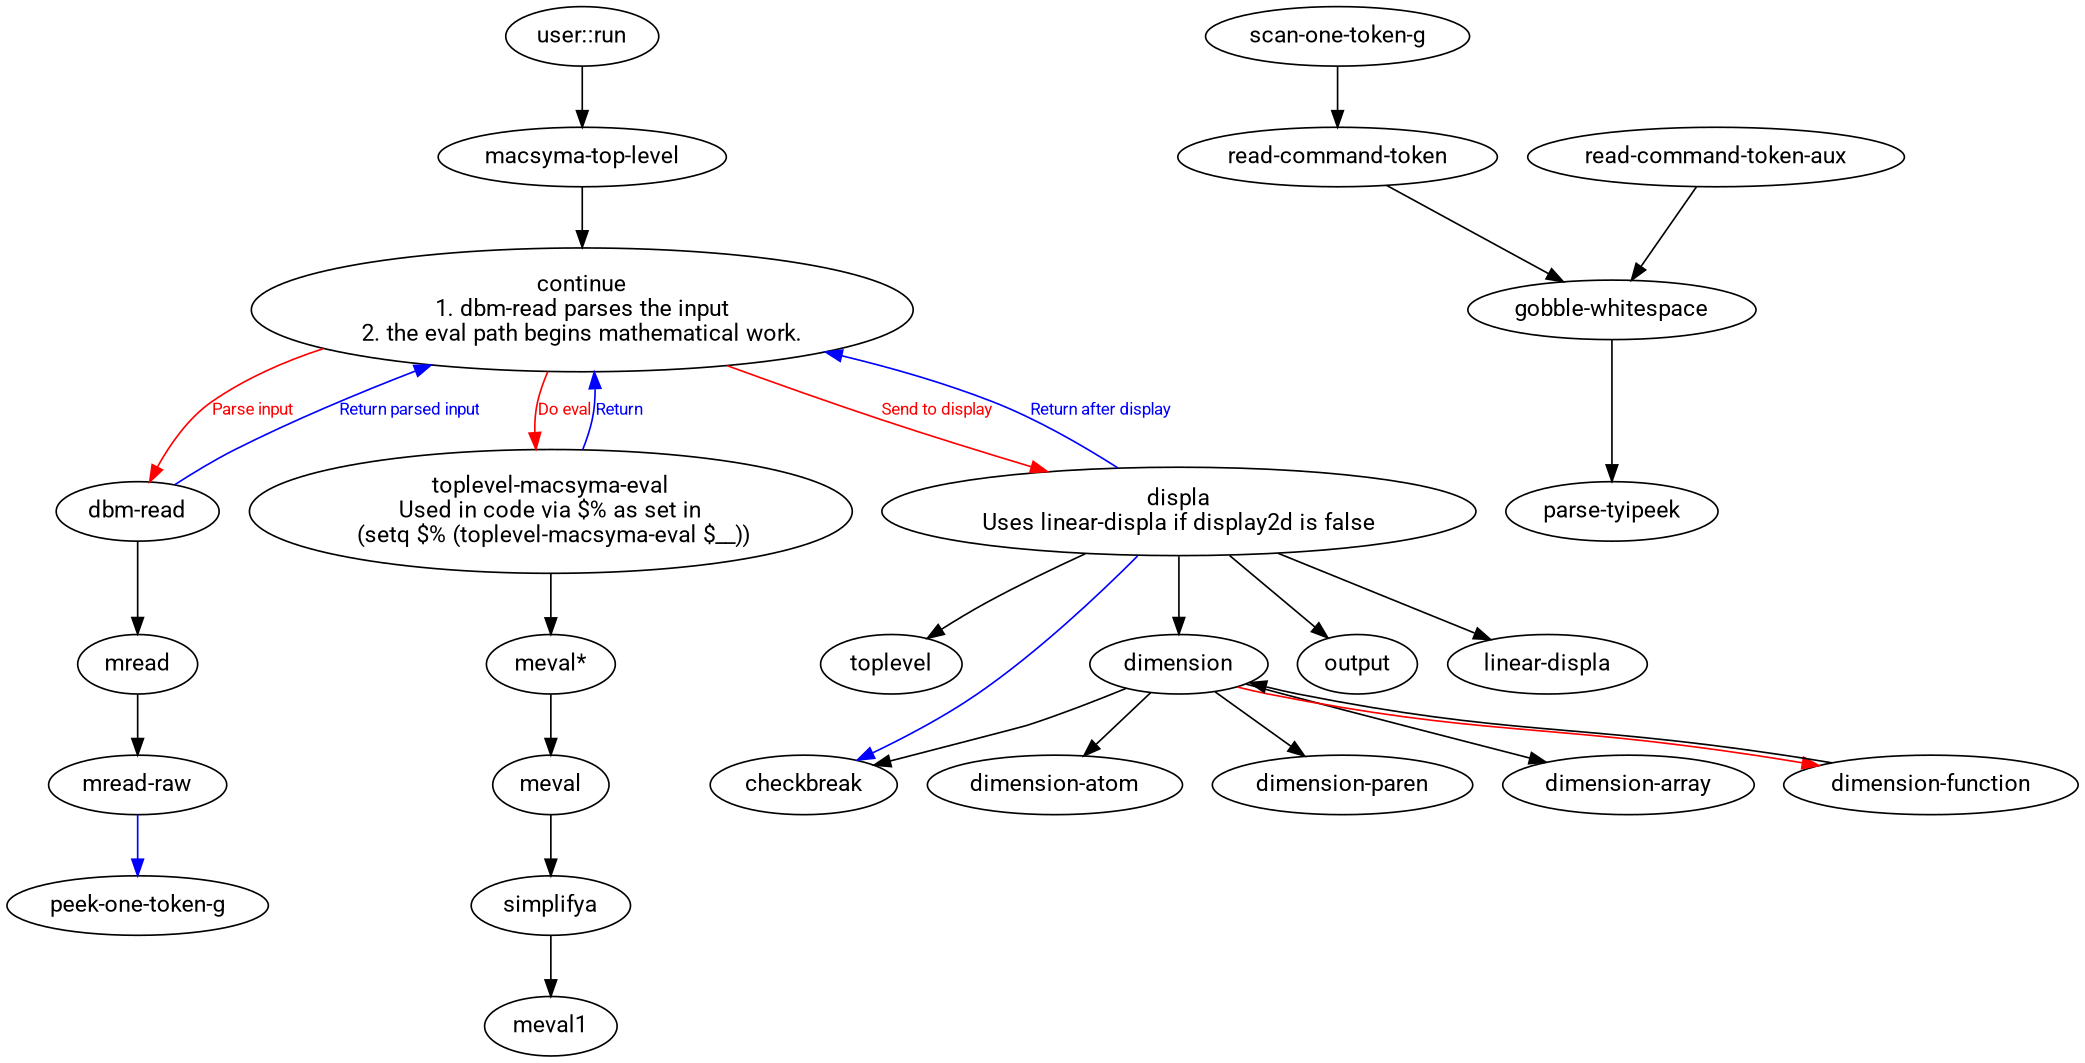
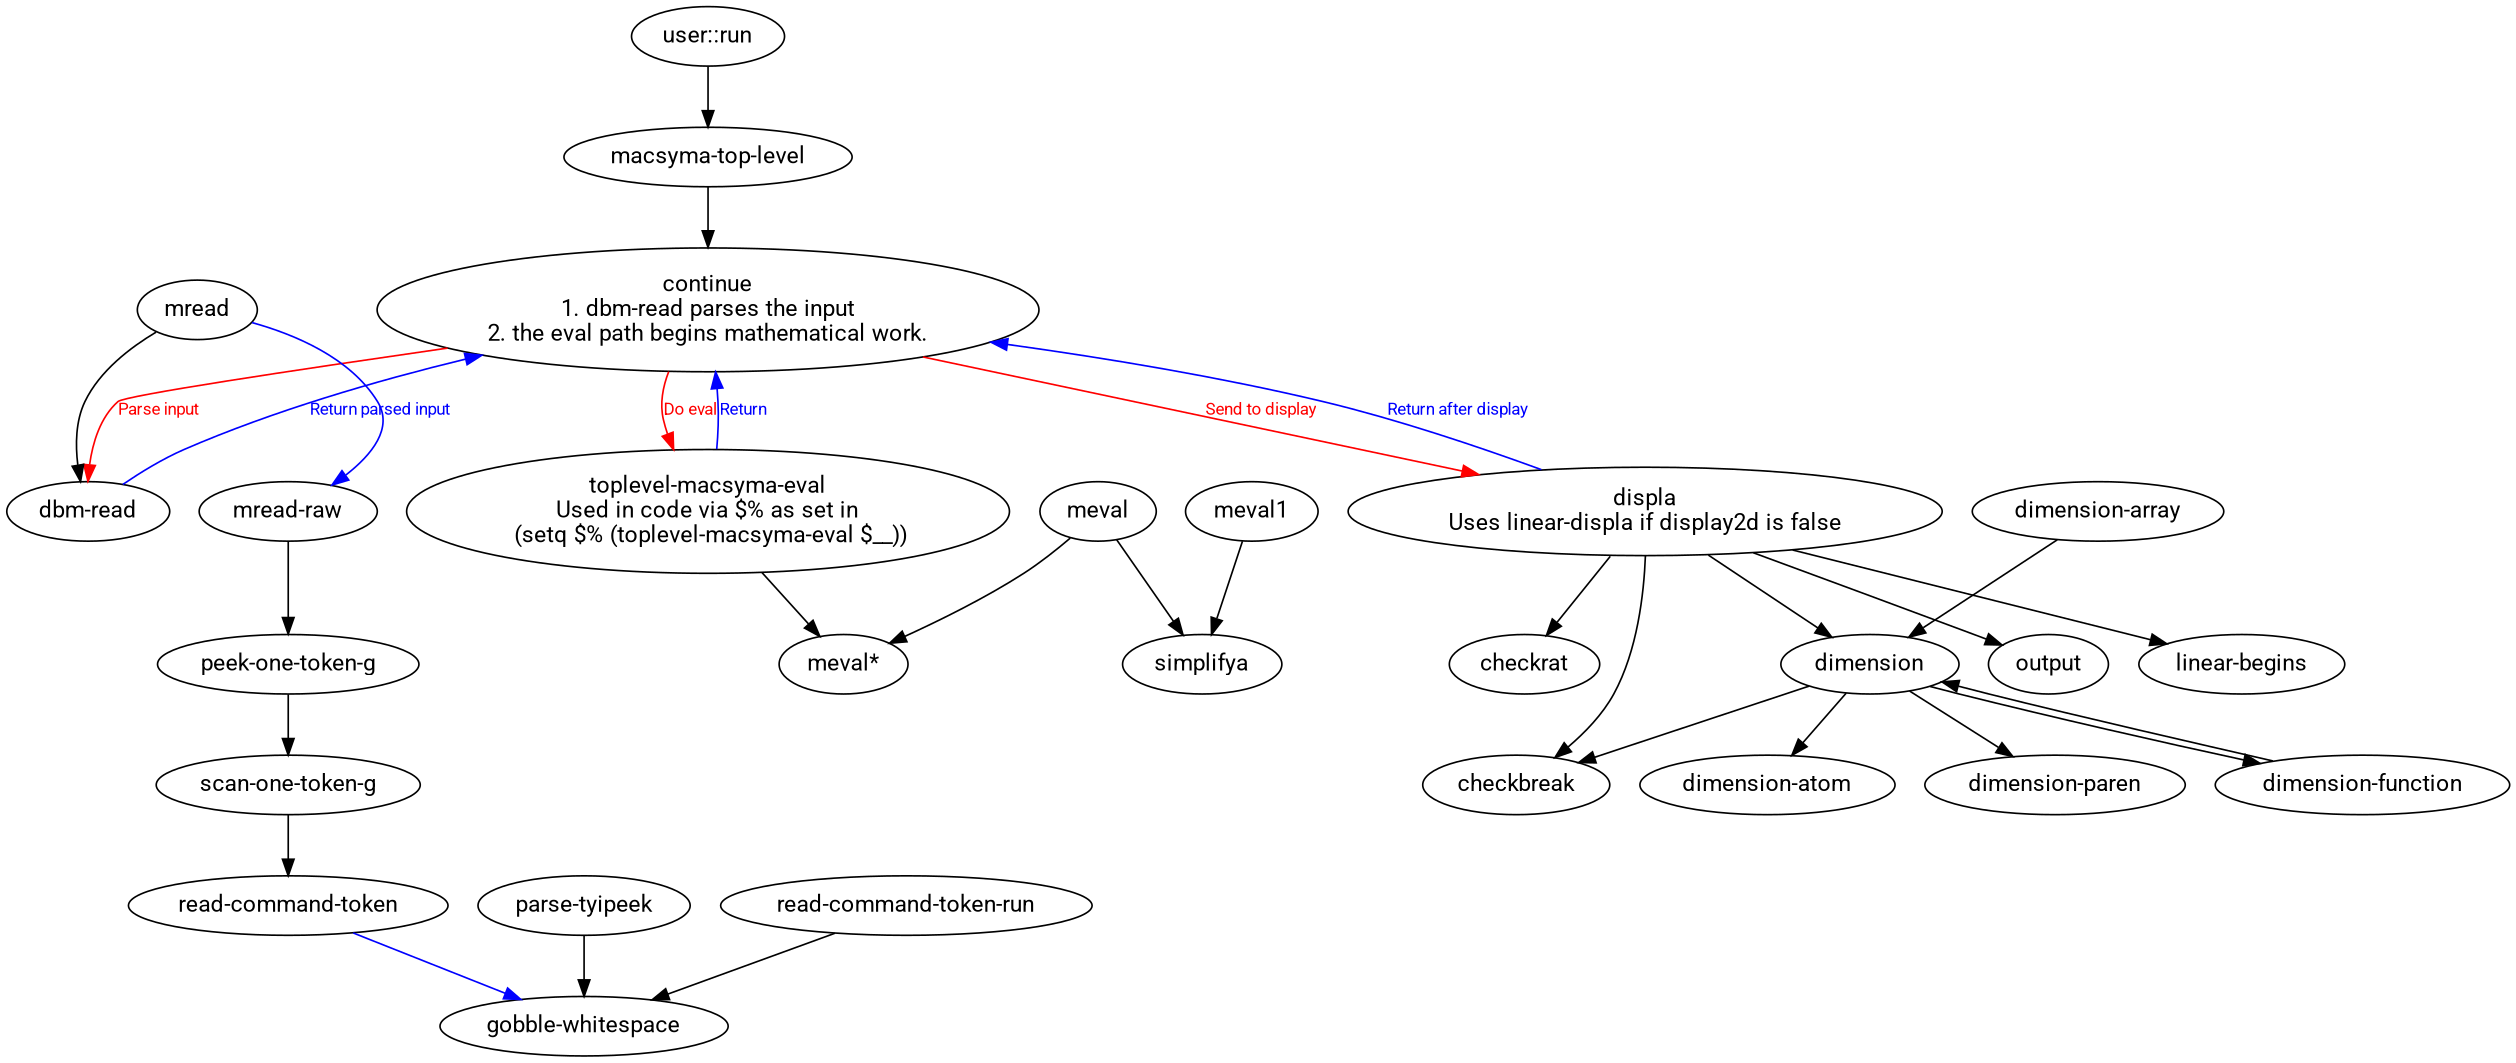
  digraph {
    fontname=Roboto
    node [fontname=Roboto]
    edge [fontname=Roboto]
    n1 [label="user::run"]
    n2 [label="macsyma-top-level"]
    n3 [label="continue\n1. dbm-read parses the input\n2. the eval path begins mathematical work."]
    n4 [label="dbm-read"]
    n5 [label="toplevel-macsyma-eval\nUsed in code via $% as set in\n (setq $% (toplevel-macsyma-eval $__))"]
    n6 [label="displa\nUses linear-displa if display2d is false"]
    mread
    n8 [label="meval*"]
-   checkrat [label=toplevel]
+   checkrat
    dimension
    checkbreak
    output
-   n13 [label="linear-displa"]
+   n13 [label="linear-begins"]
    n14 [label="mread-raw"]
    meval
    n16 [label="dimension-atom"]
    n17 [label="dimension-paren"]
    n18 [label="dimension-array"]
    n19 [label="dimension-function"]
    n20 [label="peek-one-token-g"]
    n21 [label="scan-one-token-g"]
    n22 [label="read-command-token"]
    n23 [label="gobble-whitespace"]
    n24 [label="parse-tyipeek"]
-   n25 [label="read-command-token-aux"]
+   n25 [label="read-command-token-run"]
    simplifya
    meval1
    n1 -> n2
    n2 -> n3
    n3 -> n4 [color=red fontcolor=red fontsize=10 label="Parse input"]
    n3 -> n5 [color=red fontcolor=red fontsize=10 label="Do eval"]
    n3 -> n6 [color=red fontcolor=red fontsize=10 label="Send to display"]
    n4 -> n3 [color=blue fontcolor=blue fontsize=10 label="Return parsed input"]
-   n4 -> mread
+   mread -> n4
    n5 -> n3 [color=blue fontcolor=blue fontsize=10 label=Return]
    n5 -> n8
    n6 -> n3 [color=blue fontcolor=blue fontsize=10 label="Return after display"]
    n6 -> checkrat
    n6 -> dimension
-   n6 -> checkbreak [color=blue]
+   n6 -> checkbreak
    n6 -> output
    n6 -> n13
-   mread -> n14
-   n8 -> meval
+   mread -> n14 [color=blue]
+   meval -> n8
    dimension -> checkbreak
    dimension -> n16
    dimension -> n17
-   dimension -> n18
-   dimension -> n19 [color=red]
-   n14 -> n20 [color=blue]
+   n18 -> dimension
+   dimension -> n19
+   n14 -> n20
    meval -> simplifya
    n19 -> dimension
+   n20 -> n21
    n21 -> n22
-   n22 -> n23
-   n23 -> n24
+   n22 -> n23 [color=blue]
+   n24 -> n23
    n25 -> n23
-   simplifya -> meval1
+   meval1 -> simplifya
  }
